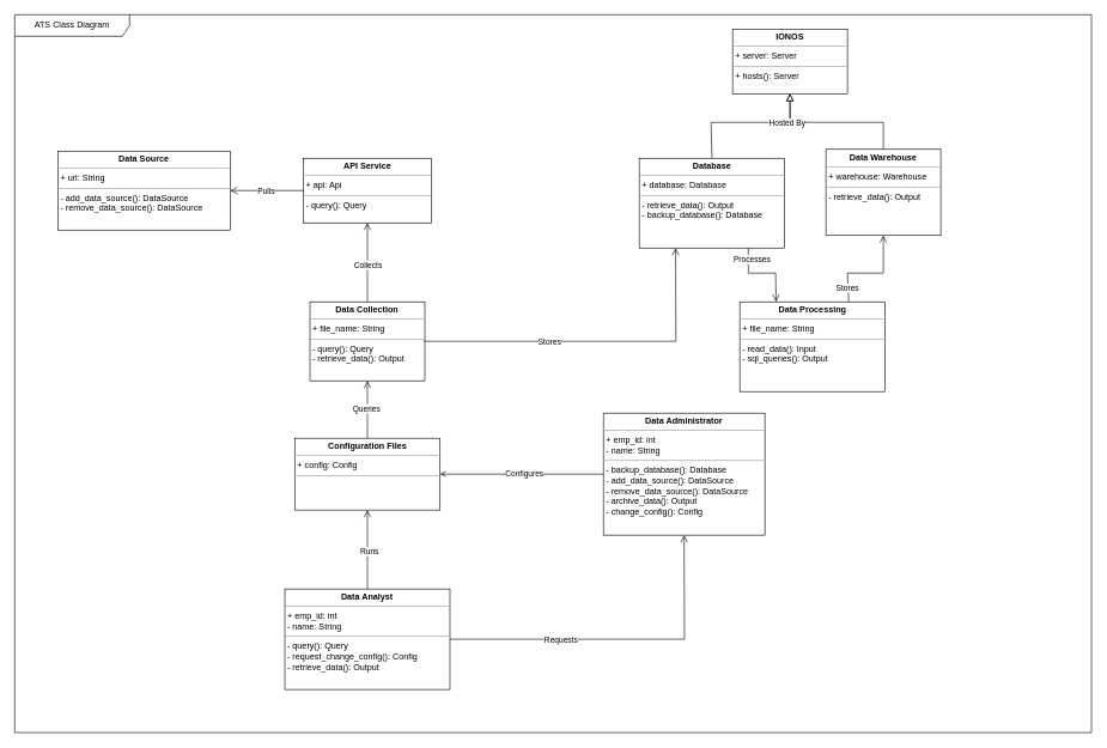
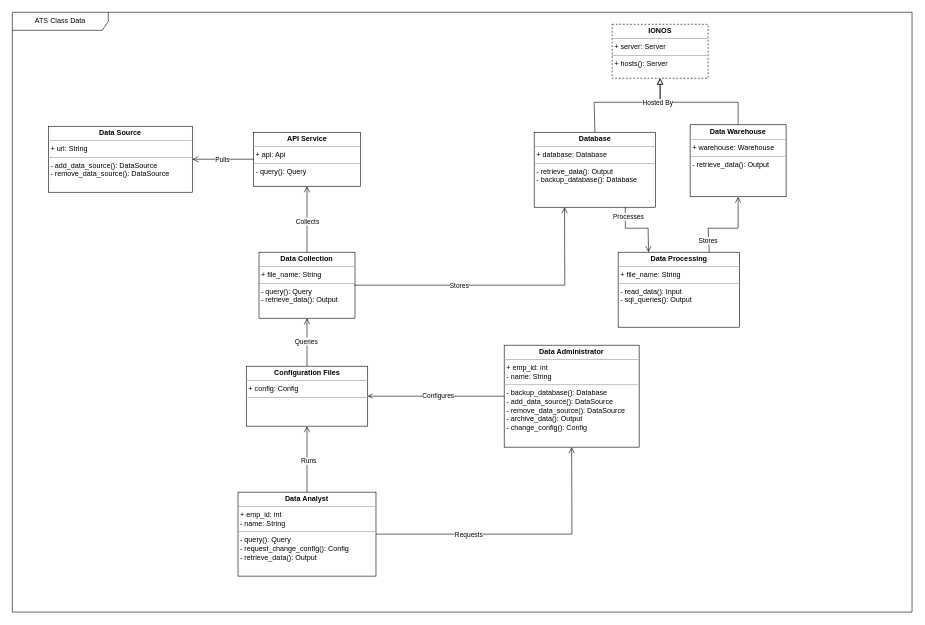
  <mxCell id="0" />
  <mxCell id="1" parent="0" />
  <mxCell id="2" value="&lt;p style=&quot;margin:0px;margin-top:4px;text-align:center;&quot;&gt;&lt;b&gt;Data Analyst&lt;/b&gt;&lt;/p&gt;&lt;hr size=&quot;1&quot;&gt;&lt;p style=&quot;margin:0px;margin-left:4px;&quot;&gt;+ emp_id: int&lt;/p&gt;&lt;p style=&quot;margin:0px;margin-left:4px;&quot;&gt;- name: String&lt;/p&gt;&lt;hr size=&quot;1&quot;&gt;&lt;p style=&quot;margin:0px;margin-left:4px;&quot;&gt;- query(): Query&lt;/p&gt;&lt;p style=&quot;margin:0px;margin-left:4px;&quot;&gt;- request_change_config(): Config&lt;/p&gt;&lt;p style=&quot;margin:0px;margin-left:4px;&quot;&gt;- retrieve_data(): Output&lt;/p&gt;" style="verticalAlign=top;align=left;overflow=fill;fontSize=12;fontFamily=Helvetica;html=1;whiteSpace=wrap;" vertex="1" parent="1"><mxGeometry x="396.25" y="820" width="230" height="140" as="geometry" /></mxCell>
  <mxCell id="3" value="&lt;p style=&quot;margin:0px;margin-top:4px;text-align:center;&quot;&gt;&lt;b&gt;Configuration Files&lt;/b&gt;&lt;/p&gt;&lt;hr size=&quot;1&quot;&gt;&lt;p style=&quot;margin:0px;margin-left:4px;&quot;&gt;+ config: Config&lt;/p&gt;&lt;hr size=&quot;1&quot;&gt;&lt;p style=&quot;margin:0px;margin-left:4px;&quot;&gt;&lt;br&gt;&lt;/p&gt;" style="verticalAlign=top;align=left;overflow=fill;fontSize=12;fontFamily=Helvetica;html=1;whiteSpace=wrap;" vertex="1" parent="1"><mxGeometry x="410" y="610" width="202.5" height="100" as="geometry" /></mxCell>
  <mxCell id="4" value="&lt;p style=&quot;margin:0px;margin-top:4px;text-align:center;&quot;&gt;&lt;b&gt;API Service&lt;/b&gt;&lt;/p&gt;&lt;hr size=&quot;1&quot;&gt;&lt;p style=&quot;margin:0px;margin-left:4px;&quot;&gt;+ api: Api&lt;/p&gt;&lt;hr size=&quot;1&quot;&gt;&lt;p style=&quot;margin:0px;margin-left:4px;&quot;&gt;- query(): Query&lt;/p&gt;" style="verticalAlign=top;align=left;overflow=fill;fontSize=12;fontFamily=Helvetica;html=1;whiteSpace=wrap;" vertex="1" parent="1"><mxGeometry x="421.86" y="220" width="178.75" height="90" as="geometry" /></mxCell>
  <mxCell id="5" value="&lt;p style=&quot;margin:0px;margin-top:4px;text-align:center;&quot;&gt;&lt;b&gt;Data Administrator&lt;/b&gt;&lt;/p&gt;&lt;hr size=&quot;1&quot;&gt;&lt;p style=&quot;margin:0px;margin-left:4px;&quot;&gt;+ emp_id: int&lt;/p&gt;&lt;p style=&quot;margin:0px;margin-left:4px;&quot;&gt;- name: String&lt;/p&gt;&lt;hr size=&quot;1&quot;&gt;&lt;p style=&quot;margin:0px;margin-left:4px;&quot;&gt;- backup_database(): Database&lt;/p&gt;&lt;p style=&quot;margin:0px;margin-left:4px;&quot;&gt;&lt;span style=&quot;background-color: initial;&quot;&gt;- add_data_source(): DataSource&lt;/span&gt;&lt;br&gt;&lt;/p&gt;&lt;p style=&quot;margin:0px;margin-left:4px;&quot;&gt;- remove_data_source(): DataSource&lt;/p&gt;&lt;p style=&quot;margin:0px;margin-left:4px;&quot;&gt;- archive_data(): Output&lt;/p&gt;&lt;p style=&quot;margin:0px;margin-left:4px;&quot;&gt;- change_config(): Config&lt;/p&gt;" style="verticalAlign=top;align=left;overflow=fill;fontSize=12;fontFamily=Helvetica;html=1;whiteSpace=wrap;" vertex="1" parent="1"><mxGeometry x="840" y="575" width="225" height="170" as="geometry" /></mxCell>
  <mxCell id="6" value="&lt;p style=&quot;margin:0px;margin-top:4px;text-align:center;&quot;&gt;&lt;b&gt;Data Collection&lt;/b&gt;&lt;/p&gt;&lt;hr size=&quot;1&quot;&gt;&lt;p style=&quot;margin:0px;margin-left:4px;&quot;&gt;+ file_name: String&lt;/p&gt;&lt;hr size=&quot;1&quot;&gt;&lt;p style=&quot;margin:0px;margin-left:4px;&quot;&gt;- query(): Query&lt;/p&gt;&lt;p style=&quot;margin:0px;margin-left:4px;&quot;&gt;- retrieve_data(): Output&lt;/p&gt;" style="verticalAlign=top;align=left;overflow=fill;fontSize=12;fontFamily=Helvetica;html=1;whiteSpace=wrap;" vertex="1" parent="1"><mxGeometry x="431.25" y="420" width="160" height="110" as="geometry" /></mxCell>
  <mxCell id="7" value="&lt;p style=&quot;margin:0px;margin-top:4px;text-align:center;&quot;&gt;&lt;b&gt;Data Source&lt;/b&gt;&lt;/p&gt;&lt;hr size=&quot;1&quot;&gt;&lt;p style=&quot;margin:0px;margin-left:4px;&quot;&gt;+ url: String&lt;/p&gt;&lt;hr size=&quot;1&quot;&gt;&lt;p style=&quot;margin:0px;margin-left:4px;&quot;&gt;- add_data_source(): DataSource&lt;/p&gt;&lt;p style=&quot;margin:0px;margin-left:4px;&quot;&gt;- remove_data_source(): DataSource&lt;/p&gt;" style="verticalAlign=top;align=left;overflow=fill;fontSize=12;fontFamily=Helvetica;html=1;whiteSpace=wrap;" vertex="1" parent="1"><mxGeometry x="80" y="210" width="240" height="110" as="geometry" /></mxCell>
- <mxCell id="8" value="ATS Class Diagram" style="shape=umlFrame;whiteSpace=wrap;html=1;pointerEvents=0;recursiveResize=0;container=1;collapsible=0;width=160;" vertex="1" parent="1"><mxGeometry x="20" y="20" width="1500" height="1000" as="geometry" /></mxCell>
- <mxCell id="9" value="&lt;p style=&quot;margin:0px;margin-top:4px;text-align:center;&quot;&gt;&lt;b&gt;IONOS&lt;/b&gt;&lt;/p&gt;&lt;hr size=&quot;1&quot;&gt;&lt;p style=&quot;margin:0px;margin-left:4px;&quot;&gt;+ server: Server&lt;/p&gt;&lt;hr size=&quot;1&quot;&gt;&lt;p style=&quot;margin:0px;margin-left:4px;&quot;&gt;+ hosts(): Server&lt;/p&gt;" style="verticalAlign=top;align=left;overflow=fill;fontSize=12;fontFamily=Helvetica;html=1;whiteSpace=wrap;" vertex="1" parent="8"><mxGeometry x="1000" y="20" width="160" height="90" as="geometry" /></mxCell>
+ <mxCell id="8" value="ATS Class Data" style="shape=umlFrame;whiteSpace=wrap;html=1;pointerEvents=0;recursiveResize=0;container=1;collapsible=0;width=160;" vertex="1" parent="1"><mxGeometry x="20" y="20" width="1500" height="1000" as="geometry" /></mxCell>
+ <mxCell id="9" value="&lt;p style=&quot;margin:0px;margin-top:4px;text-align:center;&quot;&gt;&lt;b&gt;IONOS&lt;/b&gt;&lt;/p&gt;&lt;hr size=&quot;1&quot;&gt;&lt;p style=&quot;margin:0px;margin-left:4px;&quot;&gt;+ server: Server&lt;/p&gt;&lt;hr size=&quot;1&quot;&gt;&lt;p style=&quot;margin:0px;margin-left:4px;&quot;&gt;+ hosts(): Server&lt;/p&gt;" style="verticalAlign=top;align=left;overflow=fill;fontSize=12;fontFamily=Helvetica;html=1;whiteSpace=wrap;dashed=1;" vertex="1" parent="8"><mxGeometry x="1000" y="20" width="160" height="90" as="geometry" /></mxCell>
  <mxCell id="10" value="&lt;p style=&quot;margin:0px;margin-top:4px;text-align:center;&quot;&gt;&lt;b&gt;Data Warehouse&lt;/b&gt;&lt;/p&gt;&lt;hr size=&quot;1&quot;&gt;&lt;p style=&quot;margin:0px;margin-left:4px;&quot;&gt;+ warehouse: Warehouse&lt;/p&gt;&lt;hr size=&quot;1&quot;&gt;&lt;p style=&quot;margin:0px;margin-left:4px;&quot;&gt;- retrieve_data(): Output&lt;/p&gt;" style="verticalAlign=top;align=left;overflow=fill;fontSize=12;fontFamily=Helvetica;html=1;whiteSpace=wrap;" vertex="1" parent="8"><mxGeometry x="1130" y="187.5" width="160" height="120" as="geometry" /></mxCell>
  <mxCell id="11" value="" style="endArrow=block;html=1;rounded=0;align=center;verticalAlign=bottom;endFill=0;labelBackgroundColor=none;endSize=8;entryX=0.5;entryY=1;entryDx=0;entryDy=0;exitX=0.5;exitY=0;exitDx=0;exitDy=0;" edge="1" parent="8" source="10" target="9"><mxGeometry relative="1" as="geometry"><mxPoint x="1362" y="548" as="sourcePoint" /><mxPoint x="1440" y="395" as="targetPoint" /><Array as="points"><mxPoint x="1210" y="150" /><mxPoint x="1080" y="150" /></Array></mxGeometry></mxCell>
  <mxCell id="12" value="" style="resizable=0;html=1;align=center;verticalAlign=top;labelBackgroundColor=none;" connectable="0" vertex="1" parent="11"><mxGeometry relative="1" as="geometry" /></mxCell>
  <mxCell id="13" value="&lt;p style=&quot;margin:0px;margin-top:4px;text-align:center;&quot;&gt;&lt;b&gt;Database&lt;/b&gt;&lt;/p&gt;&lt;hr size=&quot;1&quot;&gt;&lt;p style=&quot;margin:0px;margin-left:4px;&quot;&gt;+ database: Database&lt;/p&gt;&lt;hr size=&quot;1&quot;&gt;&lt;p style=&quot;margin:0px;margin-left:4px;&quot;&gt;- retrieve_data(): Output&lt;/p&gt;&lt;p style=&quot;margin:0px;margin-left:4px;&quot;&gt;&lt;span style=&quot;background-color: initial;&quot;&gt;- backup_database(): Database&lt;/span&gt;&lt;br&gt;&lt;/p&gt;&lt;p style=&quot;margin:0px;margin-left:4px;&quot;&gt;&lt;br&gt;&lt;/p&gt;" style="verticalAlign=top;align=left;overflow=fill;fontSize=12;fontFamily=Helvetica;html=1;whiteSpace=wrap;" vertex="1" parent="8"><mxGeometry x="870" y="200" width="202.5" height="125" as="geometry" /></mxCell>
  <mxCell id="14" value="" style="endArrow=block;html=1;rounded=0;align=center;verticalAlign=bottom;endFill=0;labelBackgroundColor=none;endSize=8;entryX=0.5;entryY=1;entryDx=0;entryDy=0;exitX=0.5;exitY=0;exitDx=0;exitDy=0;" edge="1" parent="8" source="13" target="9"><mxGeometry relative="1" as="geometry"><mxPoint x="1350" y="540" as="sourcePoint" /><mxPoint x="1280" y="450" as="targetPoint" /><Array as="points"><mxPoint x="970" y="150" /><mxPoint x="1080" y="150" /></Array></mxGeometry></mxCell>
  <mxCell id="15" value="" style="resizable=0;html=1;align=center;verticalAlign=top;labelBackgroundColor=none;" connectable="0" vertex="1" parent="14"><mxGeometry relative="1" as="geometry" /></mxCell>
  <mxCell id="16" value="Hosted By" style="edgeLabel;html=1;align=center;verticalAlign=middle;resizable=0;points=[];" connectable="0" vertex="1" parent="14"><mxGeometry x="0.296" relative="1" as="geometry"><mxPoint x="26" as="offset" /></mxGeometry></mxCell>
  <mxCell id="17" value="&lt;p style=&quot;margin:0px;margin-top:4px;text-align:center;&quot;&gt;&lt;b&gt;Data Processing&lt;/b&gt;&lt;/p&gt;&lt;hr size=&quot;1&quot;&gt;&lt;p style=&quot;margin:0px;margin-left:4px;&quot;&gt;+ file_name: String&lt;/p&gt;&lt;hr size=&quot;1&quot;&gt;&lt;p style=&quot;margin:0px;margin-left:4px;&quot;&gt;- read_data(): Input&lt;/p&gt;&lt;p style=&quot;margin:0px;margin-left:4px;&quot;&gt;&lt;span style=&quot;background-color: initial;&quot;&gt;- sql_queries(): Output&lt;/span&gt;&lt;br&gt;&lt;/p&gt;&lt;p style=&quot;margin:0px;margin-left:4px;&quot;&gt;&lt;br&gt;&lt;/p&gt;" style="verticalAlign=top;align=left;overflow=fill;fontSize=12;fontFamily=Helvetica;html=1;whiteSpace=wrap;" vertex="1" parent="8"><mxGeometry x="1010" y="400" width="202.5" height="125" as="geometry" /></mxCell>
  <mxCell id="18" value="" style="endArrow=open;startArrow=none;endFill=0;startFill=0;endSize=8;html=1;verticalAlign=bottom;labelBackgroundColor=none;strokeWidth=1;rounded=0;exitX=0.75;exitY=1;exitDx=0;exitDy=0;entryX=0.25;entryY=0;entryDx=0;entryDy=0;" edge="1" parent="8" source="13" target="17"><mxGeometry width="160" relative="1" as="geometry"><mxPoint x="1020" y="330" as="sourcePoint" /><mxPoint x="1180" y="330" as="targetPoint" /><Array as="points"><mxPoint x="1022" y="360" /><mxPoint x="1060" y="360" /></Array></mxGeometry></mxCell>
  <mxCell id="19" value="Processes" style="edgeLabel;html=1;align=center;verticalAlign=middle;resizable=0;points=[];" connectable="0" vertex="1" parent="18"><mxGeometry x="-0.036" y="1" relative="1" as="geometry"><mxPoint x="-14" y="-19" as="offset" /></mxGeometry></mxCell>
  <mxCell id="20" value="" style="endArrow=open;startArrow=none;endFill=0;startFill=0;endSize=8;html=1;verticalAlign=bottom;labelBackgroundColor=none;strokeWidth=1;rounded=0;exitX=0.75;exitY=0;exitDx=0;exitDy=0;entryX=0.5;entryY=1;entryDx=0;entryDy=0;" edge="1" parent="8" source="17" target="10"><mxGeometry width="160" relative="1" as="geometry"><mxPoint x="1020" y="330" as="sourcePoint" /><mxPoint x="1180" y="330" as="targetPoint" /><Array as="points"><mxPoint x="1160" y="360" /><mxPoint x="1210" y="360" /></Array></mxGeometry></mxCell>
  <mxCell id="21" value="Stores" style="edgeLabel;html=1;align=center;verticalAlign=middle;resizable=0;points=[];" connectable="0" vertex="1" parent="20"><mxGeometry x="0.193" y="-1" relative="1" as="geometry"><mxPoint x="-45" y="19" as="offset" /></mxGeometry></mxCell>
  <mxCell id="22" value="" style="endArrow=open;startArrow=none;endFill=0;startFill=0;endSize=8;html=1;verticalAlign=bottom;labelBackgroundColor=none;strokeWidth=1;rounded=0;exitX=1;exitY=0.5;exitDx=0;exitDy=0;entryX=0.5;entryY=1;entryDx=0;entryDy=0;" edge="1" parent="1" source="2" target="5"><mxGeometry width="160" relative="1" as="geometry"><mxPoint x="740" y="720" as="sourcePoint" /><mxPoint x="900" y="720" as="targetPoint" /><Array as="points"><mxPoint x="953" y="890" /></Array></mxGeometry></mxCell>
  <mxCell id="23" value="Requests" style="edgeLabel;html=1;align=center;verticalAlign=middle;resizable=0;points=[];" connectable="0" vertex="1" parent="22"><mxGeometry x="-0.208" y="-1" relative="1" as="geometry"><mxPoint x="-33" y="-1" as="offset" /></mxGeometry></mxCell>
  <mxCell id="24" value="" style="endArrow=open;startArrow=none;endFill=0;startFill=0;endSize=8;html=1;verticalAlign=bottom;labelBackgroundColor=none;strokeWidth=1;rounded=0;exitX=0.5;exitY=0;exitDx=0;exitDy=0;entryX=0.5;entryY=1;entryDx=0;entryDy=0;" edge="1" parent="1" source="2" target="3"><mxGeometry width="160" relative="1" as="geometry"><mxPoint x="740" y="720" as="sourcePoint" /><mxPoint x="900" y="720" as="targetPoint" /></mxGeometry></mxCell>
  <mxCell id="25" value="Runs" style="edgeLabel;html=1;align=center;verticalAlign=middle;resizable=0;points=[];" connectable="0" vertex="1" parent="24"><mxGeometry x="-0.036" y="-2" relative="1" as="geometry"><mxPoint as="offset" /></mxGeometry></mxCell>
  <mxCell id="26" value="" style="endArrow=none;startArrow=open;endFill=0;startFill=0;endSize=8;html=1;verticalAlign=bottom;labelBackgroundColor=none;strokeWidth=1;rounded=0;exitX=1;exitY=0.5;exitDx=0;exitDy=0;entryX=0;entryY=0.5;entryDx=0;entryDy=0;" edge="1" parent="1" source="3" target="5"><mxGeometry width="160" relative="1" as="geometry"><mxPoint x="740" y="720" as="sourcePoint" /><mxPoint x="900" y="720" as="targetPoint" /></mxGeometry></mxCell>
  <mxCell id="27" value="Configures" style="edgeLabel;html=1;align=center;verticalAlign=middle;resizable=0;points=[];" connectable="0" vertex="1" parent="26"><mxGeometry x="-0.266" y="1" relative="1" as="geometry"><mxPoint x="34" as="offset" /></mxGeometry></mxCell>
  <mxCell id="28" value="" style="endArrow=open;startArrow=none;endFill=0;startFill=0;endSize=8;html=1;verticalAlign=bottom;labelBackgroundColor=none;strokeWidth=1;rounded=0;exitX=0.5;exitY=0;exitDx=0;exitDy=0;entryX=0.5;entryY=1;entryDx=0;entryDy=0;" edge="1" parent="1" source="3" target="6"><mxGeometry width="160" relative="1" as="geometry"><mxPoint x="740" y="640" as="sourcePoint" /><mxPoint x="900" y="640" as="targetPoint" /></mxGeometry></mxCell>
  <mxCell id="29" value="Queries" style="edgeLabel;html=1;align=center;verticalAlign=middle;resizable=0;points=[];" connectable="0" vertex="1" parent="28"><mxGeometry x="0.05" y="2" relative="1" as="geometry"><mxPoint as="offset" /></mxGeometry></mxCell>
  <mxCell id="30" value="" style="endArrow=open;startArrow=none;endFill=0;startFill=0;endSize=8;html=1;verticalAlign=bottom;labelBackgroundColor=none;strokeWidth=1;rounded=0;exitX=0.5;exitY=0;exitDx=0;exitDy=0;entryX=0.5;entryY=1;entryDx=0;entryDy=0;" edge="1" parent="1" source="6" target="4"><mxGeometry width="160" relative="1" as="geometry"><mxPoint x="520" y="440" as="sourcePoint" /><mxPoint x="680" y="440" as="targetPoint" /></mxGeometry></mxCell>
  <mxCell id="31" value="Collects" style="edgeLabel;html=1;align=center;verticalAlign=middle;resizable=0;points=[];" connectable="0" vertex="1" parent="30"><mxGeometry x="-0.054" relative="1" as="geometry"><mxPoint as="offset" /></mxGeometry></mxCell>
  <mxCell id="32" value="" style="endArrow=open;startArrow=none;endFill=0;startFill=0;endSize=8;html=1;verticalAlign=bottom;labelBackgroundColor=none;strokeWidth=1;rounded=0;exitX=0;exitY=0.5;exitDx=0;exitDy=0;entryX=1;entryY=0.5;entryDx=0;entryDy=0;" edge="1" parent="1" source="4" target="7"><mxGeometry width="160" relative="1" as="geometry"><mxPoint x="520" y="440" as="sourcePoint" /><mxPoint x="680" y="440" as="targetPoint" /></mxGeometry></mxCell>
  <mxCell id="33" value="Pulls" style="edgeLabel;html=1;align=center;verticalAlign=middle;resizable=0;points=[];" connectable="0" vertex="1" parent="32"><mxGeometry x="-0.355" y="-2" relative="1" as="geometry"><mxPoint x="-19" y="2" as="offset" /></mxGeometry></mxCell>
  <mxCell id="34" value="" style="endArrow=open;startArrow=none;endFill=0;startFill=0;endSize=8;html=1;verticalAlign=bottom;labelBackgroundColor=none;strokeWidth=1;rounded=0;entryX=0.25;entryY=1;entryDx=0;entryDy=0;" edge="1" parent="1" target="13"><mxGeometry width="160" relative="1" as="geometry"><mxPoint x="590" y="475" as="sourcePoint" /><mxPoint x="810" y="470" as="targetPoint" /><Array as="points"><mxPoint x="941" y="475" /></Array></mxGeometry></mxCell>
  <mxCell id="35" value="Stores" style="edgeLabel;html=1;align=center;verticalAlign=middle;resizable=0;points=[];" connectable="0" vertex="1" parent="34"><mxGeometry x="-0.056" relative="1" as="geometry"><mxPoint x="-53" as="offset" /></mxGeometry></mxCell>
